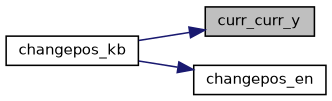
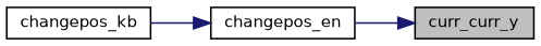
  digraph {
    rankdir=RL
    node [color=black fillcolor=white fontname=Helvetica fontsize=10 shape=record style=filled]
    edge [color=midnightblue dir=back fontname=Helvetica fontsize=10 labelfontname=Helvetica labelfontsize=10 style=solid]
    n1 [fillcolor=grey75 fontcolor=black height=0.2 label=curr_curr_y width=0.4]
    n2 [height=0.2 label=changepos_en width=0.4]
    n3 [height=0.2 label=changepos_kb width=0.4]
-   n1 -> n3
+   n1 -> n2
    n2 -> n3
  }
